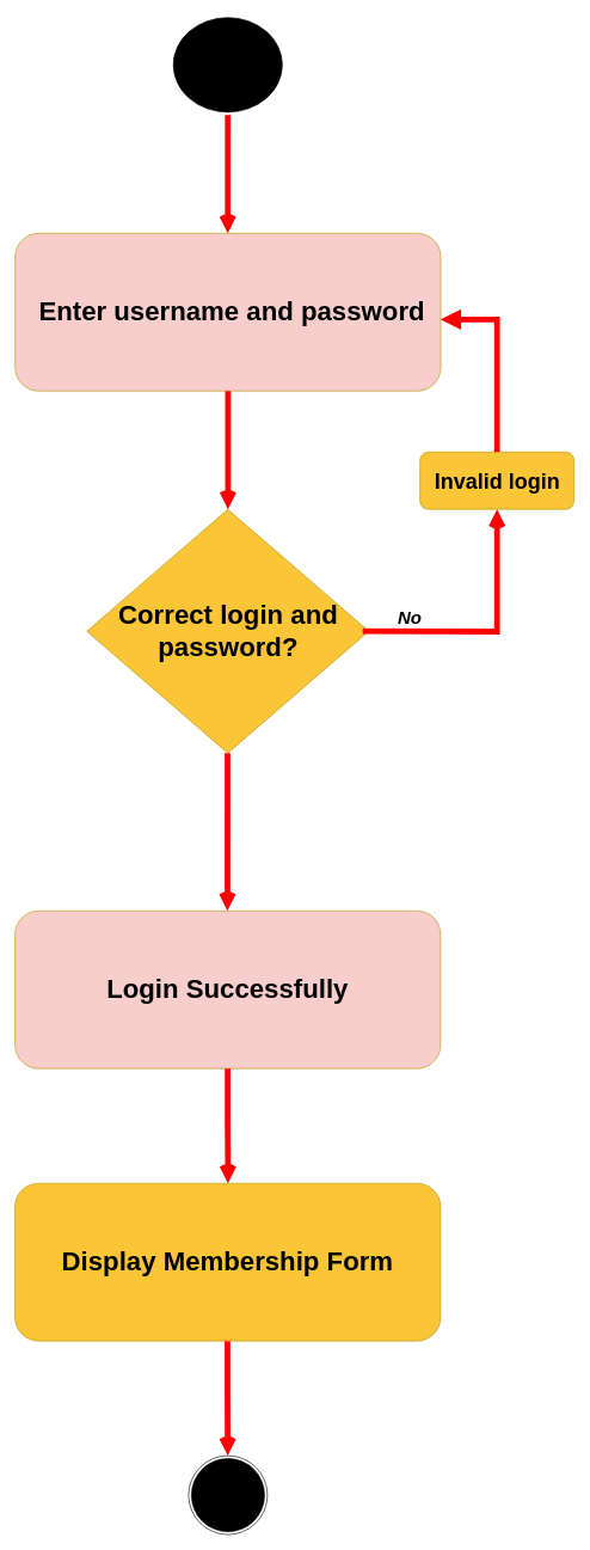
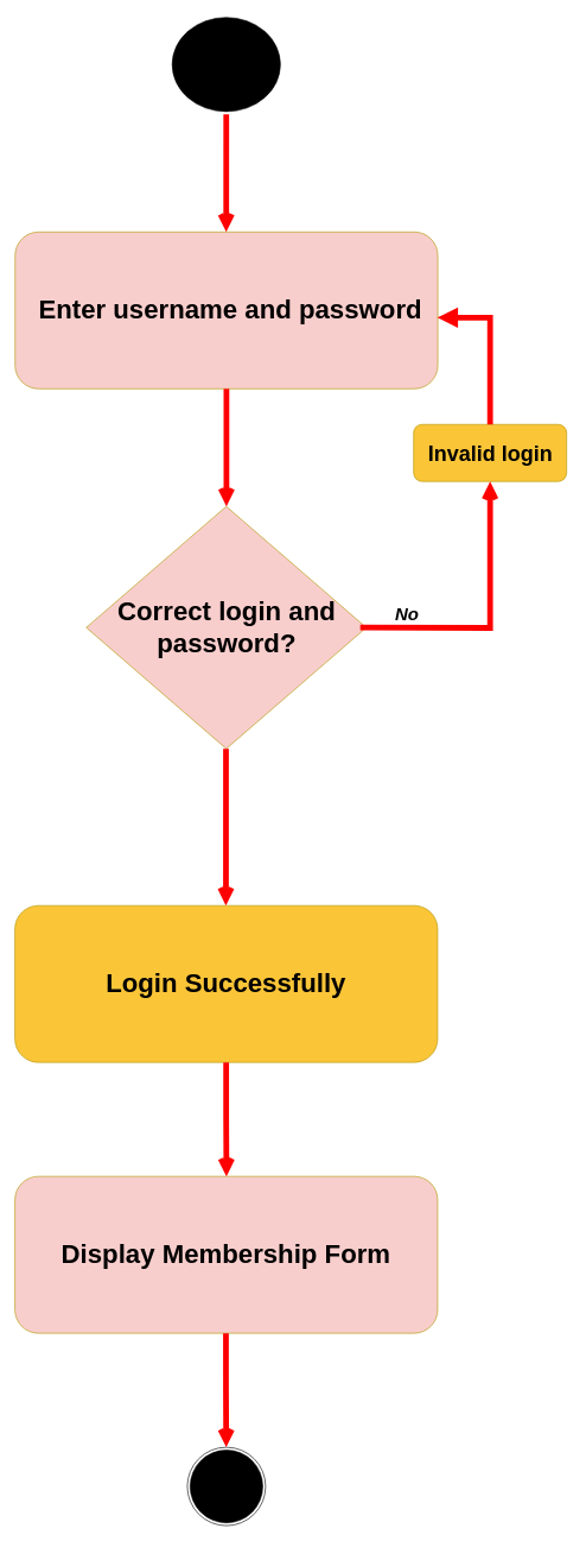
  <mxCell id="0" />
  <mxCell id="1" parent="0" />
  <mxCell id="2" value="&lt;b&gt;&amp;nbsp;Enter username and password&lt;/b&gt;" style="rounded=1;whiteSpace=wrap;html=1;strokeColor=#B09500;fontSize=37;fillColor=#f8cecc;fontColor=#000000;" parent="1" vertex="1"><mxGeometry x="20.5" y="325" width="594" height="220" as="geometry" /></mxCell>
- <mxCell id="3" value="&lt;b&gt;Correct login and password?&lt;/b&gt;" style="rhombus;whiteSpace=wrap;html=1;strokeColor=#B09500;fontSize=37;fillColor=#FBC538;fontColor=#000000;" parent="1" vertex="1"><mxGeometry x="120.5" y="710" width="393.5" height="340" as="geometry" /></mxCell>
+ <mxCell id="3" value="&lt;b&gt;Correct login and password?&lt;/b&gt;" style="rhombus;whiteSpace=wrap;html=1;strokeColor=#B09500;fontSize=37;fillColor=#f8cecc;fontColor=#000000;" parent="1" vertex="1"><mxGeometry x="120.5" y="710" width="393.5" height="340" as="geometry" /></mxCell>
  <mxCell id="4" value="" style="edgeStyle=orthogonalEdgeStyle;html=1;verticalAlign=bottom;endArrow=open;endSize=8;strokeColor=#ff0000;rounded=0;strokeWidth=8;fontSize=37;sketch=0;shadow=0;exitX=0.5;exitY=1;exitDx=0;exitDy=0;" parent="1" source="2" edge="1"><mxGeometry relative="1" as="geometry"><mxPoint x="317.5" y="710" as="targetPoint" /><mxPoint x="325.5" y="910" as="sourcePoint" /><Array as="points"><mxPoint x="317.5" y="680" /></Array></mxGeometry></mxCell>
  <mxCell id="5" value="" style="edgeStyle=orthogonalEdgeStyle;html=1;verticalAlign=bottom;endArrow=open;endSize=8;strokeColor=#ff0000;rounded=0;strokeWidth=8;fontSize=37;exitX=0.5;exitY=1;exitDx=0;exitDy=0;" parent="1" edge="1"><mxGeometry relative="1" as="geometry"><mxPoint x="316.67" y="1270" as="targetPoint" /><mxPoint x="316.84" y="1050" as="sourcePoint" /><Array as="points"><mxPoint x="316.84" y="1240" /><mxPoint x="316.84" y="1240" /></Array></mxGeometry></mxCell>
- <mxCell id="6" value="&lt;b&gt;&lt;font style=&quot;font-size: 30px;&quot;&gt;Invalid login&lt;/font&gt;&lt;/b&gt;" style="rounded=1;whiteSpace=wrap;html=1;fontSize=25;fillColor=#FBC538;strokeColor=#B09500;fontColor=#000000;" parent="1" vertex="1"><mxGeometry x="585.5" y="630" width="215" height="80" as="geometry" /></mxCell>
+ <mxCell id="6" value="&lt;b&gt;&lt;font style=&quot;font-size: 30px;&quot;&gt;Invalid login&lt;/font&gt;&lt;/b&gt;" style="rounded=1;whiteSpace=wrap;html=1;fontSize=25;fillColor=#FBC538;strokeColor=#B09500;fontColor=#000000;" parent="1" vertex="1"><mxGeometry x="580.5" y="595" width="215" height="80" as="geometry" /></mxCell>
  <mxCell id="7" value="" style="edgeStyle=orthogonalEdgeStyle;html=1;verticalAlign=bottom;endArrow=open;endSize=8;strokeColor=#ff0000;rounded=0;strokeWidth=8;fontSize=37;entryX=0.5;entryY=1;entryDx=0;entryDy=0;" parent="1" target="6" edge="1"><mxGeometry relative="1" as="geometry"><mxPoint x="505.5" y="1340" as="targetPoint" /><mxPoint x="505.5" y="880" as="sourcePoint" /><Array as="points" /></mxGeometry></mxCell>
  <mxCell id="8" value="&lt;span style=&quot;font-size: 25px;&quot;&gt;&lt;b&gt;&lt;i&gt;No&lt;/i&gt;&lt;/b&gt;&lt;/span&gt;" style="text;html=1;align=center;verticalAlign=middle;resizable=0;points=[];autosize=1;strokeColor=none;fillColor=none;" parent="1" vertex="1"><mxGeometry x="540.5" y="840" width="60" height="40" as="geometry" /></mxCell>
  <mxCell id="9" value="" style="edgeStyle=orthogonalEdgeStyle;html=1;verticalAlign=bottom;endArrow=block;endSize=8;strokeColor=#ff0000;rounded=0;strokeWidth=8;fontSize=37;entryX=0.999;entryY=0.546;entryDx=0;entryDy=0;entryPerimeter=0;exitX=0.5;exitY=0;exitDx=0;exitDy=0;" parent="1" source="6" target="2" edge="1"><mxGeometry relative="1" as="geometry"><mxPoint x="630.56" y="580" as="targetPoint" /><mxPoint x="678.5" y="600" as="sourcePoint" /></mxGeometry></mxCell>
- <mxCell id="10" value="&lt;b&gt;Login Successfully&lt;/b&gt;" style="rounded=1;whiteSpace=wrap;html=1;strokeColor=#B09500;fontSize=37;fillColor=#f8cecc;fontColor=#000000;" parent="1" vertex="1"><mxGeometry x="20.25" y="1270" width="594" height="220" as="geometry" /></mxCell>
+ <mxCell id="10" value="&lt;b&gt;Login Successfully&lt;/b&gt;" style="rounded=1;whiteSpace=wrap;html=1;strokeColor=#B09500;fontSize=37;fillColor=#FBC538;fontColor=#000000;" parent="1" vertex="1"><mxGeometry x="20.25" y="1270" width="594" height="220" as="geometry" /></mxCell>
  <mxCell id="11" value="" style="edgeStyle=orthogonalEdgeStyle;html=1;verticalAlign=bottom;endArrow=open;endSize=8;strokeColor=#ff0000;rounded=0;strokeWidth=8;fontSize=37;exitX=0.5;exitY=1;exitDx=0;exitDy=0;" parent="1" edge="1"><mxGeometry relative="1" as="geometry"><mxPoint x="317.5" y="1650" as="targetPoint" /><mxPoint x="317.08" y="1490" as="sourcePoint" /><Array as="points"><mxPoint x="317.5" y="1570" /><mxPoint x="317.5" y="1570" /></Array></mxGeometry></mxCell>
- <mxCell id="12" value="&lt;b&gt;Display Membership Form&lt;/b&gt;" style="rounded=1;whiteSpace=wrap;html=1;strokeColor=#B09500;fontSize=37;fillColor=#FBC538;fontColor=#000000;" parent="1" vertex="1"><mxGeometry x="20.25" y="1650" width="594" height="220" as="geometry" /></mxCell>
+ <mxCell id="12" value="&lt;b&gt;Display Membership Form&lt;/b&gt;" style="rounded=1;whiteSpace=wrap;html=1;strokeColor=#B09500;fontSize=37;fillColor=#f8cecc;fontColor=#000000;" parent="1" vertex="1"><mxGeometry x="20.25" y="1650" width="594" height="220" as="geometry" /></mxCell>
  <mxCell id="13" value="" style="ellipse;html=1;shape=endState;fillColor=#000000;strokeColor=#000000;fontSize=25;" parent="1" vertex="1"><mxGeometry x="262.5" y="2030" width="110" height="110" as="geometry" /></mxCell>
  <mxCell id="14" value="" style="edgeStyle=orthogonalEdgeStyle;html=1;verticalAlign=bottom;endArrow=open;endSize=8;strokeColor=#ff0000;rounded=0;strokeWidth=8;fontSize=37;exitX=0.5;exitY=1;exitDx=0;exitDy=0;" parent="1" edge="1"><mxGeometry relative="1" as="geometry"><mxPoint x="317.19" y="2030" as="targetPoint" /><mxPoint x="316.77" y="1870" as="sourcePoint" /><Array as="points"><mxPoint x="317.19" y="1950" /><mxPoint x="317.19" y="1950" /></Array></mxGeometry></mxCell>
  <mxCell id="15" value="" style="ellipse;html=1;shape=startState;fillColor=#000000;strokeColor=#000000;" parent="1" vertex="1"><mxGeometry x="237.25" y="20" width="160" height="140" as="geometry" /></mxCell>
  <mxCell id="16" value="" style="edgeStyle=orthogonalEdgeStyle;html=1;verticalAlign=bottom;endArrow=open;endSize=8;strokeColor=#ff0000;rounded=0;strokeWidth=8;fontSize=37;sketch=0;shadow=0;exitX=0.5;exitY=1;exitDx=0;exitDy=0;" parent="1" edge="1"><mxGeometry relative="1" as="geometry"><mxPoint x="317.23" y="325" as="targetPoint" /><mxPoint x="317.23" y="160" as="sourcePoint" /><Array as="points"><mxPoint x="317.23" y="295" /></Array></mxGeometry></mxCell>
